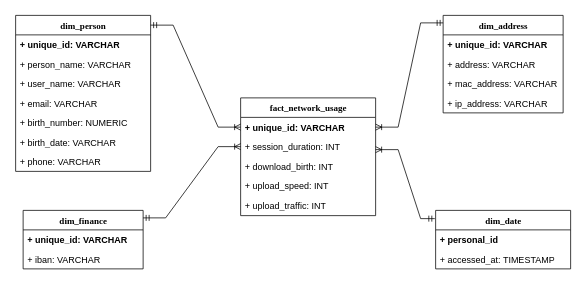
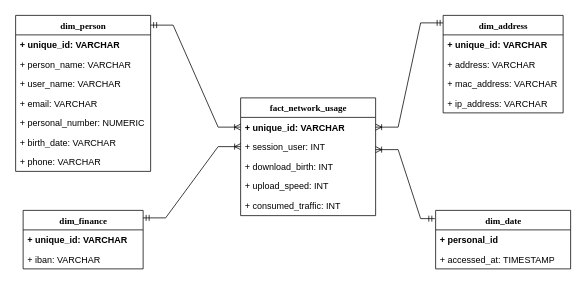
  <mxCell id="0" />
  <mxCell id="1" parent="0" />
  <mxCell id="2" value="fact_network_usage" style="swimlane;html=1;fontStyle=1;align=center;verticalAlign=top;childLayout=stackLayout;horizontal=1;startSize=26;horizontalStack=0;resizeParent=1;resizeLast=0;collapsible=1;marginBottom=0;swimlaneFillColor=#ffffff;rounded=0;shadow=0;comic=0;labelBackgroundColor=none;strokeWidth=1;fillColor=none;fontFamily=Verdana;fontSize=12" vertex="1" parent="1"><mxGeometry x="320" y="130" width="180" height="157" as="geometry" /></mxCell>
  <mxCell id="3" value="&lt;b&gt;+ unique_id: VARCHAR&lt;/b&gt;" style="text;html=1;strokeColor=none;fillColor=none;align=left;verticalAlign=top;spacingLeft=4;spacingRight=4;whiteSpace=wrap;overflow=hidden;rotatable=0;points=[[0,0.5],[1,0.5]];portConstraint=eastwest;" vertex="1" parent="2"><mxGeometry y="26" width="180" height="26" as="geometry" /></mxCell>
- <mxCell id="4" value="+ session_duration: INT" style="text;html=1;strokeColor=none;fillColor=none;align=left;verticalAlign=top;spacingLeft=4;spacingRight=4;whiteSpace=wrap;overflow=hidden;rotatable=0;points=[[0,0.5],[1,0.5]];portConstraint=eastwest;" vertex="1" parent="2"><mxGeometry y="52" width="180" height="26" as="geometry" /></mxCell>
+ <mxCell id="4" value="+ session_user: INT" style="text;html=1;strokeColor=none;fillColor=none;align=left;verticalAlign=top;spacingLeft=4;spacingRight=4;whiteSpace=wrap;overflow=hidden;rotatable=0;points=[[0,0.5],[1,0.5]];portConstraint=eastwest;" vertex="1" parent="2"><mxGeometry y="52" width="180" height="26" as="geometry" /></mxCell>
  <mxCell id="5" value="+ download_birth: INT" style="text;html=1;strokeColor=none;fillColor=none;align=left;verticalAlign=top;spacingLeft=4;spacingRight=4;whiteSpace=wrap;overflow=hidden;rotatable=0;points=[[0,0.5],[1,0.5]];portConstraint=eastwest;" vertex="1" parent="2"><mxGeometry y="78" width="180" height="26" as="geometry" /></mxCell>
  <mxCell id="6" value="+ upload_speed: INT" style="text;html=1;strokeColor=none;fillColor=none;align=left;verticalAlign=top;spacingLeft=4;spacingRight=4;whiteSpace=wrap;overflow=hidden;rotatable=0;points=[[0,0.5],[1,0.5]];portConstraint=eastwest;" vertex="1" parent="2"><mxGeometry y="104" width="180" height="26" as="geometry" /></mxCell>
- <mxCell id="7" value="+ upload_traffic: INT" style="text;html=1;strokeColor=none;fillColor=none;align=left;verticalAlign=top;spacingLeft=4;spacingRight=4;whiteSpace=wrap;overflow=hidden;rotatable=0;points=[[0,0.5],[1,0.5]];portConstraint=eastwest;" vertex="1" parent="2"><mxGeometry y="130" width="180" height="26" as="geometry" /></mxCell>
+ <mxCell id="7" value="+ consumed_traffic: INT" style="text;html=1;strokeColor=none;fillColor=none;align=left;verticalAlign=top;spacingLeft=4;spacingRight=4;whiteSpace=wrap;overflow=hidden;rotatable=0;points=[[0,0.5],[1,0.5]];portConstraint=eastwest;" vertex="1" parent="2"><mxGeometry y="130" width="180" height="26" as="geometry" /></mxCell>
  <mxCell id="8" value="dim_person" style="swimlane;html=1;fontStyle=1;align=center;verticalAlign=top;childLayout=stackLayout;horizontal=1;startSize=26;horizontalStack=0;resizeParent=1;resizeLast=0;collapsible=1;marginBottom=0;swimlaneFillColor=#ffffff;rounded=0;shadow=0;comic=0;labelBackgroundColor=none;strokeWidth=1;fillColor=none;fontFamily=Verdana;fontSize=12" vertex="1" parent="1"><mxGeometry x="20" y="20" width="180" height="208" as="geometry" /></mxCell>
  <mxCell id="9" value="&lt;b&gt;+ unique_id: VARCHAR&lt;/b&gt;" style="text;html=1;strokeColor=none;fillColor=none;align=left;verticalAlign=top;spacingLeft=4;spacingRight=4;whiteSpace=wrap;overflow=hidden;rotatable=0;points=[[0,0.5],[1,0.5]];portConstraint=eastwest;" vertex="1" parent="8"><mxGeometry y="26" width="180" height="26" as="geometry" /></mxCell>
  <mxCell id="10" value="+ person_name: VARCHAR" style="text;html=1;strokeColor=none;fillColor=none;align=left;verticalAlign=top;spacingLeft=4;spacingRight=4;whiteSpace=wrap;overflow=hidden;rotatable=0;points=[[0,0.5],[1,0.5]];portConstraint=eastwest;" vertex="1" parent="8"><mxGeometry y="52" width="180" height="26" as="geometry" /></mxCell>
  <mxCell id="11" value="+ user_name: VARCHAR" style="text;html=1;strokeColor=none;fillColor=none;align=left;verticalAlign=top;spacingLeft=4;spacingRight=4;whiteSpace=wrap;overflow=hidden;rotatable=0;points=[[0,0.5],[1,0.5]];portConstraint=eastwest;" vertex="1" parent="8"><mxGeometry y="78" width="180" height="26" as="geometry" /></mxCell>
  <mxCell id="12" value="+ email: VARCHAR" style="text;html=1;strokeColor=none;fillColor=none;align=left;verticalAlign=top;spacingLeft=4;spacingRight=4;whiteSpace=wrap;overflow=hidden;rotatable=0;points=[[0,0.5],[1,0.5]];portConstraint=eastwest;" vertex="1" parent="8"><mxGeometry y="104" width="180" height="26" as="geometry" /></mxCell>
- <mxCell id="13" value="+ birth_number: NUMERIC" style="text;html=1;strokeColor=none;fillColor=none;align=left;verticalAlign=top;spacingLeft=4;spacingRight=4;whiteSpace=wrap;overflow=hidden;rotatable=0;points=[[0,0.5],[1,0.5]];portConstraint=eastwest;" vertex="1" parent="8"><mxGeometry y="130" width="180" height="26" as="geometry" /></mxCell>
+ <mxCell id="13" value="+ personal_number: NUMERIC" style="text;html=1;strokeColor=none;fillColor=none;align=left;verticalAlign=top;spacingLeft=4;spacingRight=4;whiteSpace=wrap;overflow=hidden;rotatable=0;points=[[0,0.5],[1,0.5]];portConstraint=eastwest;" vertex="1" parent="8"><mxGeometry y="130" width="180" height="26" as="geometry" /></mxCell>
  <mxCell id="14" value="+ birth_date: VARCHAR" style="text;html=1;strokeColor=none;fillColor=none;align=left;verticalAlign=top;spacingLeft=4;spacingRight=4;whiteSpace=wrap;overflow=hidden;rotatable=0;points=[[0,0.5],[1,0.5]];portConstraint=eastwest;" vertex="1" parent="8"><mxGeometry y="156" width="180" height="26" as="geometry" /></mxCell>
  <mxCell id="15" value="+ phone: VARCHAR" style="text;html=1;strokeColor=none;fillColor=none;align=left;verticalAlign=top;spacingLeft=4;spacingRight=4;whiteSpace=wrap;overflow=hidden;rotatable=0;points=[[0,0.5],[1,0.5]];portConstraint=eastwest;" vertex="1" parent="8"><mxGeometry y="182" width="180" height="26" as="geometry" /></mxCell>
  <mxCell id="16" value="dim_address" style="swimlane;html=1;fontStyle=1;align=center;verticalAlign=top;childLayout=stackLayout;horizontal=1;startSize=26;horizontalStack=0;resizeParent=1;resizeLast=0;collapsible=1;marginBottom=0;swimlaneFillColor=#ffffff;rounded=0;shadow=0;comic=0;labelBackgroundColor=none;strokeWidth=1;fillColor=none;fontFamily=Verdana;fontSize=12" vertex="1" parent="1"><mxGeometry x="590" y="20" width="160" height="130" as="geometry" /></mxCell>
  <mxCell id="17" value="&lt;b&gt;+ unique_id: VARCHAR&lt;/b&gt;" style="text;html=1;strokeColor=none;fillColor=none;align=left;verticalAlign=top;spacingLeft=4;spacingRight=4;whiteSpace=wrap;overflow=hidden;rotatable=0;points=[[0,0.5],[1,0.5]];portConstraint=eastwest;" vertex="1" parent="16"><mxGeometry y="26" width="160" height="26" as="geometry" /></mxCell>
  <mxCell id="18" value="+ address: VARCHAR" style="text;html=1;strokeColor=none;fillColor=none;align=left;verticalAlign=top;spacingLeft=4;spacingRight=4;whiteSpace=wrap;overflow=hidden;rotatable=0;points=[[0,0.5],[1,0.5]];portConstraint=eastwest;" vertex="1" parent="16"><mxGeometry y="52" width="160" height="26" as="geometry" /></mxCell>
  <mxCell id="19" value="+ mac_address: VARCHAR" style="text;html=1;strokeColor=none;fillColor=none;align=left;verticalAlign=top;spacingLeft=4;spacingRight=4;whiteSpace=wrap;overflow=hidden;rotatable=0;points=[[0,0.5],[1,0.5]];portConstraint=eastwest;" vertex="1" parent="16"><mxGeometry y="78" width="160" height="26" as="geometry" /></mxCell>
  <mxCell id="20" value="+ ip_address: VARCHAR" style="text;html=1;strokeColor=none;fillColor=none;align=left;verticalAlign=top;spacingLeft=4;spacingRight=4;whiteSpace=wrap;overflow=hidden;rotatable=0;points=[[0,0.5],[1,0.5]];portConstraint=eastwest;" vertex="1" parent="16"><mxGeometry y="104" width="160" height="26" as="geometry" /></mxCell>
  <mxCell id="21" value="dim_finance" style="swimlane;html=1;fontStyle=1;align=center;verticalAlign=top;childLayout=stackLayout;horizontal=1;startSize=26;horizontalStack=0;resizeParent=1;resizeLast=0;collapsible=1;marginBottom=0;swimlaneFillColor=#ffffff;rounded=0;shadow=0;comic=0;labelBackgroundColor=none;strokeWidth=1;fillColor=none;fontFamily=Verdana;fontSize=12" vertex="1" parent="1"><mxGeometry x="30" y="280" width="160" height="78" as="geometry" /></mxCell>
  <mxCell id="22" value="&lt;b&gt;+ unique_id: VARCHAR&lt;/b&gt;" style="text;html=1;strokeColor=none;fillColor=none;align=left;verticalAlign=top;spacingLeft=4;spacingRight=4;whiteSpace=wrap;overflow=hidden;rotatable=0;points=[[0,0.5],[1,0.5]];portConstraint=eastwest;" vertex="1" parent="21"><mxGeometry y="26" width="160" height="26" as="geometry" /></mxCell>
  <mxCell id="23" value="+ iban: VARCHAR" style="text;html=1;strokeColor=none;fillColor=none;align=left;verticalAlign=top;spacingLeft=4;spacingRight=4;whiteSpace=wrap;overflow=hidden;rotatable=0;points=[[0,0.5],[1,0.5]];portConstraint=eastwest;" vertex="1" parent="21"><mxGeometry y="52" width="160" height="26" as="geometry" /></mxCell>
  <mxCell id="24" value="dim_date" style="swimlane;html=1;fontStyle=1;align=center;verticalAlign=top;childLayout=stackLayout;horizontal=1;startSize=26;horizontalStack=0;resizeParent=1;resizeLast=0;collapsible=1;marginBottom=0;swimlaneFillColor=#ffffff;rounded=0;shadow=0;comic=0;labelBackgroundColor=none;strokeWidth=1;fillColor=none;fontFamily=Verdana;fontSize=12" vertex="1" parent="1"><mxGeometry x="580" y="280" width="180" height="78" as="geometry" /></mxCell>
  <mxCell id="25" value="&lt;b&gt;+ personal_id&lt;/b&gt;" style="text;html=1;strokeColor=none;fillColor=none;align=left;verticalAlign=top;spacingLeft=4;spacingRight=4;whiteSpace=wrap;overflow=hidden;rotatable=0;points=[[0,0.5],[1,0.5]];portConstraint=eastwest;" vertex="1" parent="24"><mxGeometry y="26" width="180" height="26" as="geometry" /></mxCell>
  <mxCell id="26" value="+ accessed_at: TIMESTAMP" style="text;html=1;strokeColor=none;fillColor=none;align=left;verticalAlign=top;spacingLeft=4;spacingRight=4;whiteSpace=wrap;overflow=hidden;rotatable=0;points=[[0,0.5],[1,0.5]];portConstraint=eastwest;" vertex="1" parent="24"><mxGeometry y="52" width="180" height="26" as="geometry" /></mxCell>
  <mxCell id="27" value="" style="edgeStyle=entityRelationEdgeStyle;fontSize=12;html=1;endArrow=ERoneToMany;startArrow=ERmandOne;rounded=0;entryX=0;entryY=0.5;entryDx=0;entryDy=0;" edge="1" parent="1" target="3"><mxGeometry width="100" height="100" relative="1" as="geometry"><mxPoint x="200" y="33" as="sourcePoint" /><mxPoint x="630" y="200" as="targetPoint" /></mxGeometry></mxCell>
  <mxCell id="28" value="" style="edgeStyle=entityRelationEdgeStyle;fontSize=12;html=1;endArrow=ERoneToMany;startArrow=ERmandOne;rounded=0;exitX=1;exitY=0.5;exitDx=0;exitDy=0;entryX=0;entryY=0.5;entryDx=0;entryDy=0;" edge="1" parent="1" target="4"><mxGeometry width="100" height="100" relative="1" as="geometry"><mxPoint x="190" y="290" as="sourcePoint" /><mxPoint x="310" y="390" as="targetPoint" /></mxGeometry></mxCell>
  <mxCell id="29" value="" style="endArrow=ERoneToMany;html=1;rounded=0;endFill=0;entryX=1;entryY=0.5;entryDx=0;entryDy=0;exitX=0;exitY=0.077;exitDx=0;exitDy=0;exitPerimeter=0;startArrow=ERmandOne;startFill=0;" edge="1" parent="1" source="16" target="3"><mxGeometry width="50" height="50" relative="1" as="geometry"><mxPoint x="588" y="40" as="sourcePoint" /><mxPoint x="600" y="190" as="targetPoint" /><Array as="points"><mxPoint x="560" y="30" /><mxPoint x="530" y="169" /></Array></mxGeometry></mxCell>
  <mxCell id="30" value="" style="endArrow=ERoneToMany;html=1;rounded=0;endFill=0;entryX=1;entryY=0.5;entryDx=0;entryDy=0;exitX=-0.006;exitY=0.141;exitDx=0;exitDy=0;exitPerimeter=0;startArrow=ERmandOne;startFill=0;" edge="1" parent="1" source="24"><mxGeometry width="50" height="50" relative="1" as="geometry"><mxPoint x="590" y="60" as="sourcePoint" /><mxPoint x="500" y="199" as="targetPoint" /><Array as="points"><mxPoint x="560" y="291" /><mxPoint x="530" y="199" /></Array></mxGeometry></mxCell>
